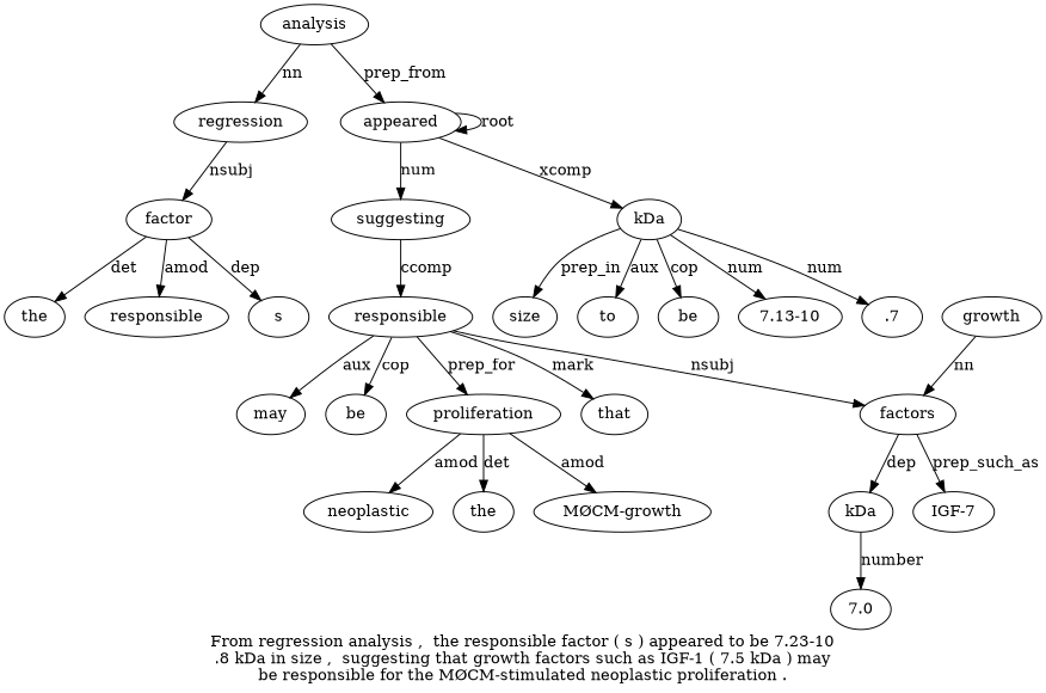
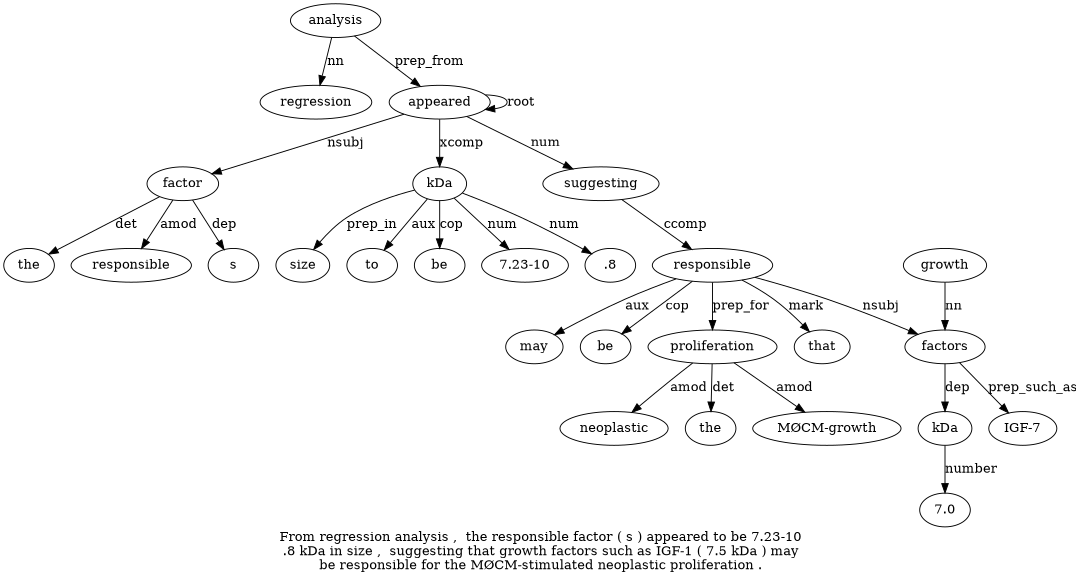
  digraph {
    label="From regression analysis ,  the responsible factor ( s ) appeared to be 7.23-10\n.8 kDa in size ,  suggesting that growth factors such as IGF-1 ( 7.5 kDa ) may\nbe responsible for the MØCM-stimulated neoplastic proliferation ."
    node [fillcolor=white style=filled]
    n1 [label=analysis]
    n2 [label=regression]
    n3 [label=appeared]
    n4 [label=factor]
    n5 [label=kDa]
    n6 [label=suggesting]
    n7 [label=the]
    n8 [label=responsible]
    n9 [label=s]
    n10 [label=to]
    n11 [label=be]
-   n12 [label="7.13-10"]
-   n13 [label=.7]
+   n12 [label="7.23-10"]
+   n13 [label=.8]
    n14 [label=size]
    n15 [label=responsible]
    n16 [label=that]
    n17 [label=factors]
    n18 [label=may]
    n19 [label=be]
    n20 [label=proliferation]
    n21 [label="IGF-7"]
    n22 [label=kDa]
    n23 [label=the]
    n24 [label="MØCM-growth"]
    n25 [label=neoplastic]
    n26 [label=growth]
    n27 [label=7.0]
    n1 -> n2 [label=nn]
    n1 -> n3 [label=prep_from]
    n3 -> n3 [label=root]
-   n2 -> n4 [label=nsubj]
+   n3 -> n4 [label=nsubj]
    n3 -> n5 [label=xcomp]
    n3 -> n6 [label=num]
    n4 -> n7 [label=det]
    n4 -> n8 [label=amod]
    n4 -> n9 [label=dep]
    n5 -> n10 [label=aux]
    n5 -> n11 [label=cop]
    n5 -> n12 [label=num]
    n5 -> n13 [label=num]
    n5 -> n14 [label=prep_in]
    n6 -> n15 [label=ccomp]
    n15 -> n16 [label=mark]
    n15 -> n17 [label=nsubj]
    n15 -> n18 [label=aux]
    n15 -> n19 [label=cop]
    n15 -> n20 [label=prep_for]
    n17 -> n21 [label=prep_such_as]
    n17 -> n22 [label=dep]
    n20 -> n23 [label=det]
    n20 -> n24 [label=amod]
    n20 -> n25 [label=amod]
    n22 -> n27 [label=number]
    n26 -> n17 [label=nn]
  }
